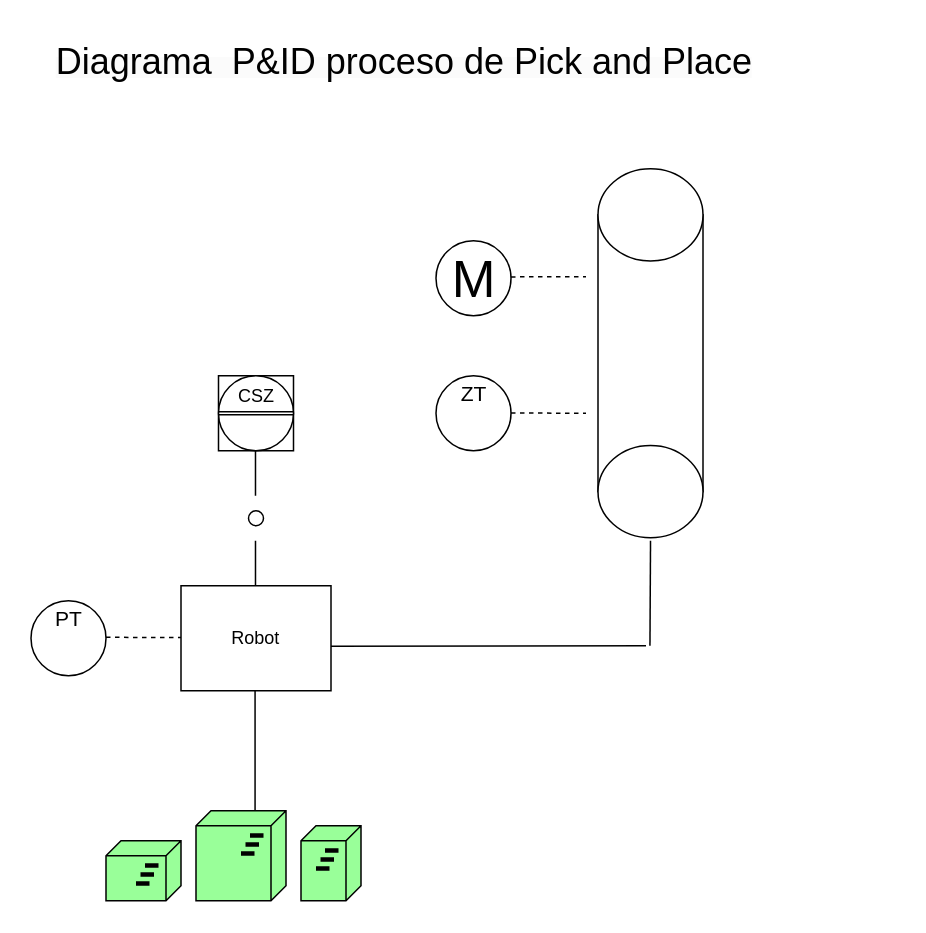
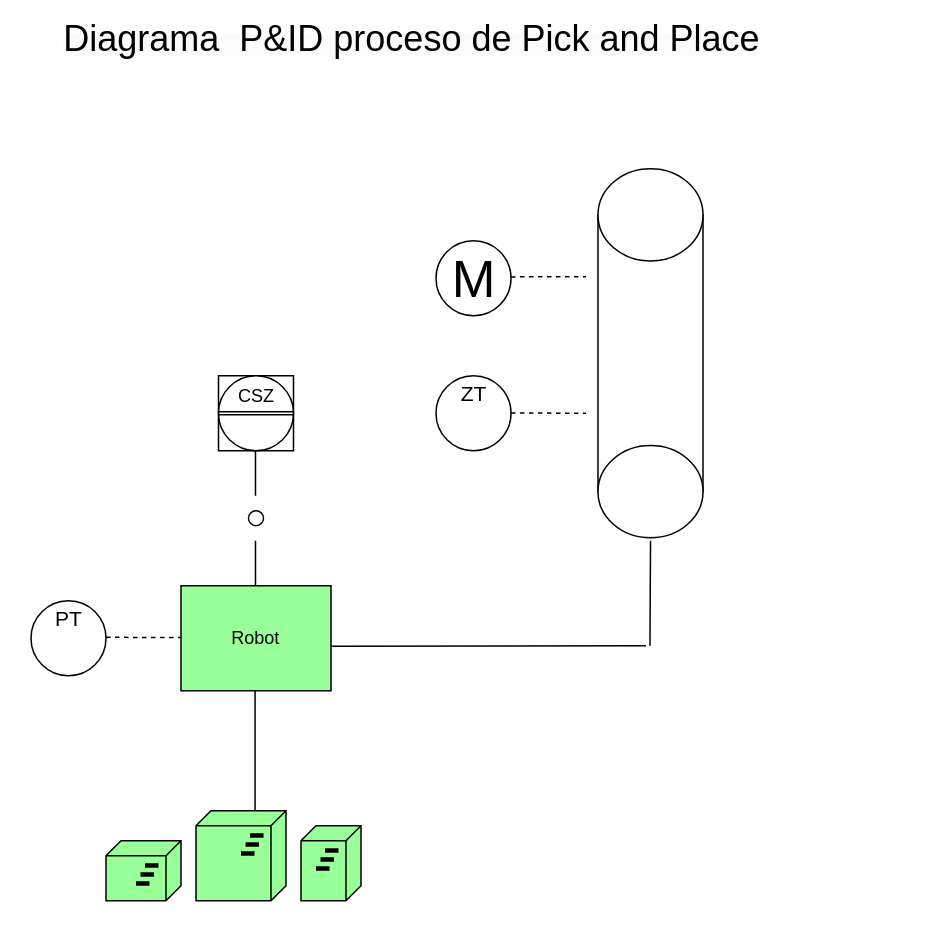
  <mxCell id="0" />
  <mxCell id="1" parent="0" />
  <mxCell id="2" value="" style="verticalLabelPosition=bottom;outlineConnect=0;align=center;dashed=0;html=1;verticalAlign=top;shape=mxgraph.pid.misc.conveyor_(belt);rotation=-90;" vertex="1" parent="1"><mxGeometry x="310" y="200" width="246" height="70" as="geometry" /></mxCell>
- <mxCell id="3" value="Robot" style="rounded=0;whiteSpace=wrap;html=1;" vertex="1" parent="1"><mxGeometry x="120" y="390" width="100" height="70" as="geometry" /></mxCell>
+ <mxCell id="3" value="Robot" style="rounded=0;whiteSpace=wrap;html=1;fillColor=#99ff99;" vertex="1" parent="1"><mxGeometry x="120" y="390" width="100" height="70" as="geometry" /></mxCell>
  <mxCell id="4" value="&lt;table cellpadding=&quot;4&quot; cellspacing=&quot;0&quot; border=&quot;0&quot; style=&quot;font-size:1em;width:100%;height:100%;&quot;&gt;&lt;tbody&gt;&lt;tr&gt;&lt;td&gt;CSZ&lt;/td&gt;&lt;/tr&gt;&lt;tr&gt;&lt;td&gt;&lt;br&gt;&lt;/td&gt;&lt;/tr&gt;&lt;/tbody&gt;&lt;/table&gt; " style="html=1;outlineConnect=0;align=center;dashed=0;aspect=fixed;shape=mxgraph.pid2inst.sharedCont;mounting=local" vertex="1" parent="1"><mxGeometry x="145" y="250" width="50" height="50" as="geometry" /></mxCell>
  <mxCell id="5" value="" style="endArrow=none;html=1;rounded=0;" edge="1" parent="1"><mxGeometry width="50" height="50" relative="1" as="geometry"><mxPoint x="169.66" y="330" as="sourcePoint" /><mxPoint x="169.66" y="300" as="targetPoint" /></mxGeometry></mxCell>
  <mxCell id="6" value="" style="ellipse;whiteSpace=wrap;html=1;aspect=fixed;" vertex="1" parent="1"><mxGeometry x="165" y="340" width="10" height="10" as="geometry" /></mxCell>
  <mxCell id="7" value="" style="endArrow=none;html=1;rounded=0;" edge="1" parent="1"><mxGeometry width="50" height="50" relative="1" as="geometry"><mxPoint x="169.66" y="390" as="sourcePoint" /><mxPoint x="169.66" y="360" as="targetPoint" /></mxGeometry></mxCell>
  <mxCell id="8" value="M" style="verticalLabelPosition=middle;shadow=0;dashed=0;align=center;html=1;verticalAlign=middle;strokeWidth=1;shape=ellipse;aspect=fixed;fontSize=35;" vertex="1" parent="1"><mxGeometry x="290" y="160" width="50" height="50" as="geometry" /></mxCell>
  <mxCell id="9" value="&lt;table cellpadding=&quot;4&quot; cellspacing=&quot;0&quot; border=&quot;0&quot; style=&quot;width: 100%; height: 100%;&quot;&gt;&lt;tbody&gt;&lt;tr&gt;&lt;td&gt;&lt;font style=&quot;font-size: 14px;&quot;&gt;ZT&lt;/font&gt;&lt;/td&gt;&lt;/tr&gt;&lt;tr&gt;&lt;td&gt;&lt;font size=&quot;3&quot;&gt;&lt;br&gt;&lt;/font&gt;&lt;/td&gt;&lt;/tr&gt;&lt;/tbody&gt;&lt;/table&gt; " style="html=1;outlineConnect=0;align=center;dashed=0;aspect=fixed;shape=mxgraph.pid2inst.discInst;mounting=field" vertex="1" parent="1"><mxGeometry x="290" y="250" width="50" height="50" as="geometry" /></mxCell>
  <mxCell id="10" value="" style="endArrow=none;dashed=1;html=1;rounded=0;" edge="1" parent="1"><mxGeometry width="50" height="50" relative="1" as="geometry"><mxPoint x="340" y="184.09" as="sourcePoint" /><mxPoint x="390" y="184" as="targetPoint" /></mxGeometry></mxCell>
  <mxCell id="11" value="" style="endArrow=none;dashed=1;html=1;rounded=0;" edge="1" parent="1"><mxGeometry width="50" height="50" relative="1" as="geometry"><mxPoint x="340" y="274.83" as="sourcePoint" /><mxPoint x="390" y="275" as="targetPoint" /></mxGeometry></mxCell>
  <mxCell id="12" value="&lt;table cellpadding=&quot;4&quot; cellspacing=&quot;0&quot; border=&quot;0&quot; style=&quot;width: 100%; height: 100%;&quot;&gt;&lt;tbody&gt;&lt;tr&gt;&lt;td&gt;&lt;font style=&quot;font-size: 14px;&quot;&gt;PT&lt;/font&gt;&lt;/td&gt;&lt;/tr&gt;&lt;tr&gt;&lt;td&gt;&lt;font size=&quot;3&quot;&gt;&lt;br&gt;&lt;/font&gt;&lt;/td&gt;&lt;/tr&gt;&lt;/tbody&gt;&lt;/table&gt; " style="html=1;outlineConnect=0;align=center;dashed=0;aspect=fixed;shape=mxgraph.pid2inst.discInst;mounting=field" vertex="1" parent="1"><mxGeometry x="20" y="400" width="50" height="50" as="geometry" /></mxCell>
  <mxCell id="13" value="" style="endArrow=none;dashed=1;html=1;rounded=0;" edge="1" parent="1"><mxGeometry width="50" height="50" relative="1" as="geometry"><mxPoint x="70" y="424.37" as="sourcePoint" /><mxPoint x="120" y="424.54" as="targetPoint" /></mxGeometry></mxCell>
  <mxCell id="14" value="" style="html=1;outlineConnect=0;whiteSpace=wrap;fillColor=#99ff99;shape=mxgraph.archimate.tech;techType=plateau" vertex="1" parent="1"><mxGeometry x="70" y="560" width="50" height="40" as="geometry" /></mxCell>
  <mxCell id="15" value="" style="html=1;outlineConnect=0;whiteSpace=wrap;fillColor=#99ff99;shape=mxgraph.archimate.tech;techType=plateau" vertex="1" parent="1"><mxGeometry x="130" y="540" width="60" height="60" as="geometry" /></mxCell>
  <mxCell id="16" value="" style="html=1;outlineConnect=0;whiteSpace=wrap;fillColor=#99ff99;shape=mxgraph.archimate.tech;techType=plateau" vertex="1" parent="1"><mxGeometry x="200" y="550" width="40" height="50" as="geometry" /></mxCell>
  <mxCell id="17" value="" style="endArrow=none;html=1;rounded=0;" edge="1" parent="1"><mxGeometry width="50" height="50" relative="1" as="geometry"><mxPoint x="169.38" y="540" as="sourcePoint" /><mxPoint x="169.38" y="460" as="targetPoint" /></mxGeometry></mxCell>
  <mxCell id="18" value="" style="endArrow=none;html=1;rounded=0;" edge="1" parent="1"><mxGeometry width="50" height="50" relative="1" as="geometry"><mxPoint x="220" y="430.38" as="sourcePoint" /><mxPoint x="430" y="430" as="targetPoint" /></mxGeometry></mxCell>
  <mxCell id="19" value="" style="endArrow=none;html=1;rounded=0;" edge="1" parent="1"><mxGeometry width="50" height="50" relative="1" as="geometry"><mxPoint x="432.64" y="430" as="sourcePoint" /><mxPoint x="433.02" y="360" as="targetPoint" /></mxGeometry></mxCell>
- <mxCell id="20" value="&lt;span style=&quot;color: rgb(0, 0, 0); font-family: Helvetica; font-style: normal; font-variant-ligatures: normal; font-variant-caps: normal; font-weight: 400; letter-spacing: normal; orphans: 2; text-align: center; text-indent: 0px; text-transform: none; widows: 2; word-spacing: 0px; -webkit-text-stroke-width: 0px; white-space: nowrap; background-color: rgb(251, 251, 251); text-decoration-thickness: initial; text-decoration-style: initial; text-decoration-color: initial; float: none; display: inline !important;&quot;&gt;&lt;font style=&quot;font-size: 24px;&quot;&gt;Diagrama&amp;nbsp; P&amp;amp;ID proceso de Pick and Place&lt;/font&gt;&lt;/span&gt;" style="text;whiteSpace=wrap;html=1;" vertex="1" parent="1"><mxGeometry x="35" y="20" width="560" height="50" as="geometry" /></mxCell>
+ <mxCell id="20" value="&lt;span style=&quot;color: rgb(0, 0, 0); font-family: Helvetica; font-style: normal; font-variant-ligatures: normal; font-variant-caps: normal; font-weight: 400; letter-spacing: normal; orphans: 2; text-align: center; text-indent: 0px; text-transform: none; widows: 2; word-spacing: 0px; -webkit-text-stroke-width: 0px; white-space: nowrap; background-color: rgb(251, 251, 251); text-decoration-thickness: initial; text-decoration-style: initial; text-decoration-color: initial; float: none; display: inline !important;&quot;&gt;&lt;font style=&quot;font-size: 24px;&quot;&gt;Diagrama&amp;nbsp; P&amp;amp;ID proceso de Pick and Place&lt;/font&gt;&lt;/span&gt;" style="text;whiteSpace=wrap;html=1;" vertex="1" parent="1"><mxGeometry x="40" y="5" width="560" height="50" as="geometry" /></mxCell>
